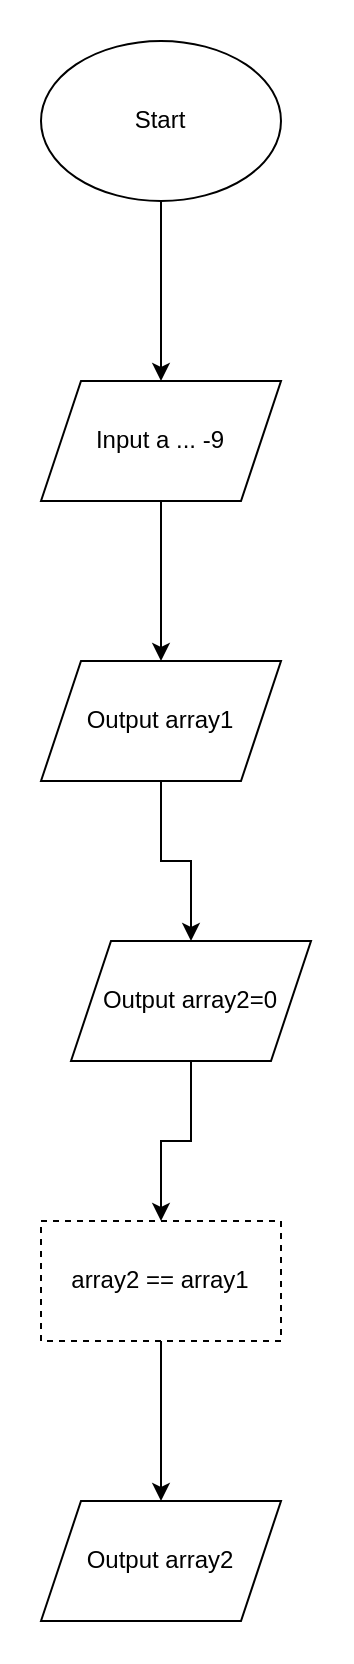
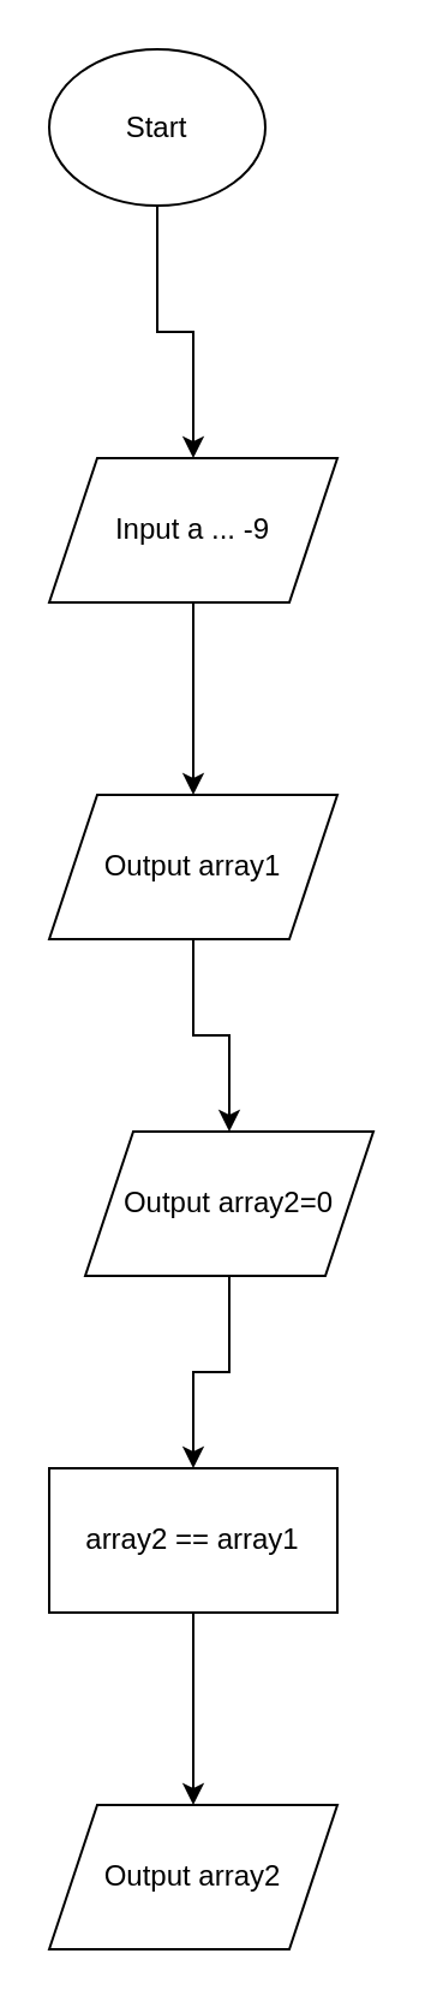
  <mxCell id="0" />
  <mxCell id="1" parent="0" />
  <mxCell id="2" value="" style="edgeStyle=orthogonalEdgeStyle;rounded=0;orthogonalLoop=1;jettySize=auto;html=1;" edge="1" parent="1" source="3" target="5"><mxGeometry relative="1" as="geometry" /></mxCell>
- <mxCell id="3" value="Start" style="ellipse;whiteSpace=wrap;html=1;" vertex="1" parent="1"><mxGeometry x="20" y="20" width="120" height="80" as="geometry" /></mxCell>
+ <mxCell id="3" value="Start" style="ellipse;whiteSpace=wrap;html=1;" vertex="1" parent="1"><mxGeometry x="20" y="20" width="90" height="65" as="geometry" /></mxCell>
  <mxCell id="4" value="" style="edgeStyle=orthogonalEdgeStyle;rounded=0;orthogonalLoop=1;jettySize=auto;html=1;" edge="1" parent="1" source="5" target="7"><mxGeometry relative="1" as="geometry" /></mxCell>
  <mxCell id="5" value="Input a ... -9" style="shape=parallelogram;perimeter=parallelogramPerimeter;whiteSpace=wrap;html=1;fixedSize=1;" vertex="1" parent="1"><mxGeometry x="20" y="190" width="120" height="60" as="geometry" /></mxCell>
  <mxCell id="6" value="" style="edgeStyle=orthogonalEdgeStyle;rounded=0;orthogonalLoop=1;jettySize=auto;html=1;" edge="1" parent="1" source="7" target="12"><mxGeometry relative="1" as="geometry" /></mxCell>
  <mxCell id="7" value="Output array1" style="shape=parallelogram;perimeter=parallelogramPerimeter;whiteSpace=wrap;html=1;fixedSize=1;" vertex="1" parent="1"><mxGeometry x="20" y="330" width="120" height="60" as="geometry" /></mxCell>
  <mxCell id="8" value="" style="edgeStyle=orthogonalEdgeStyle;rounded=0;orthogonalLoop=1;jettySize=auto;html=1;" edge="1" parent="1" source="9" target="10"><mxGeometry relative="1" as="geometry" /></mxCell>
- <mxCell id="9" value="array2 == array1" style="whiteSpace=wrap;html=1;dashed=1;" vertex="1" parent="1"><mxGeometry x="20" y="610" width="120" height="60" as="geometry" /></mxCell>
+ <mxCell id="9" value="array2 == array1" style="whiteSpace=wrap;html=1;" vertex="1" parent="1"><mxGeometry x="20" y="610" width="120" height="60" as="geometry" /></mxCell>
  <mxCell id="10" value="Output array2" style="shape=parallelogram;perimeter=parallelogramPerimeter;whiteSpace=wrap;html=1;fixedSize=1;" vertex="1" parent="1"><mxGeometry x="20" y="750" width="120" height="60" as="geometry" /></mxCell>
  <mxCell id="11" value="" style="edgeStyle=orthogonalEdgeStyle;rounded=0;orthogonalLoop=1;jettySize=auto;html=1;" edge="1" parent="1" source="12" target="9"><mxGeometry relative="1" as="geometry" /></mxCell>
  <mxCell id="12" value="Output array2=0" style="shape=parallelogram;perimeter=parallelogramPerimeter;whiteSpace=wrap;html=1;fixedSize=1;" vertex="1" parent="1"><mxGeometry x="35" y="470" width="120" height="60" as="geometry" /></mxCell>
